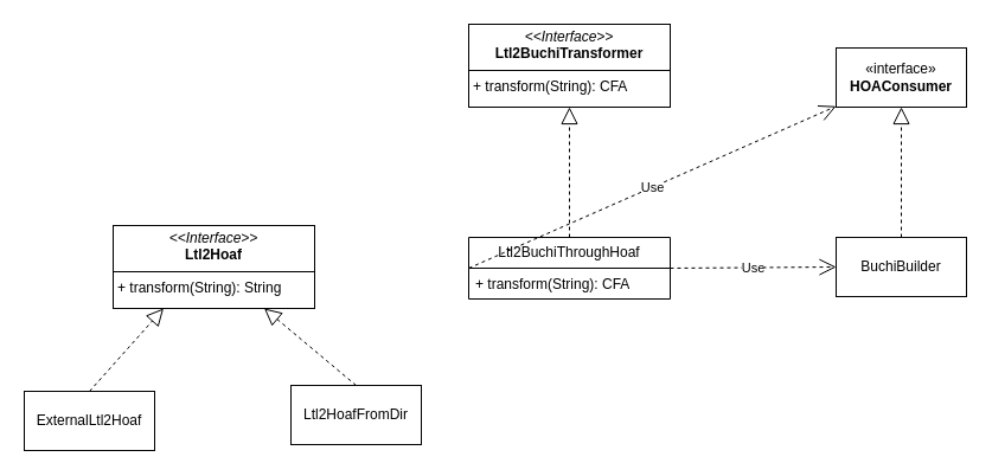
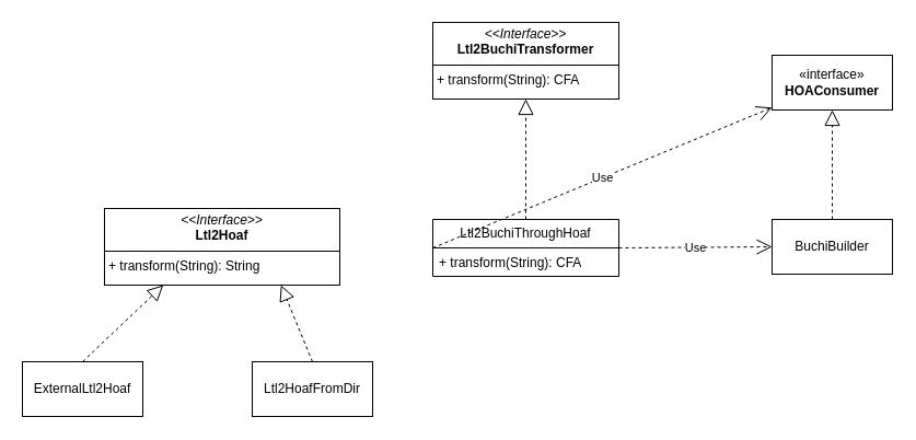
  <mxCell id="0" />
  <mxCell id="1" parent="0" />
  <mxCell id="2" value="&lt;p style=&quot;margin:0px;margin-top:4px;text-align:center;&quot;&gt;&lt;i&gt;&amp;lt;&amp;lt;Interface&amp;gt;&amp;gt;&lt;/i&gt;&lt;br&gt;&lt;b&gt;Ltl2BuchiTransformer&lt;/b&gt;&lt;/p&gt;&lt;hr size=&quot;1&quot; style=&quot;border-style:solid;&quot;&gt;&lt;p style=&quot;margin:0px;margin-left:4px;&quot;&gt;+ transform(String): CFA&lt;/p&gt;" style="verticalAlign=top;align=left;overflow=fill;html=1;whiteSpace=wrap;" parent="1" vertex="1"><mxGeometry x="395" y="20" width="170" height="70" as="geometry" /></mxCell>
  <mxCell id="3" value="Ltl2BuchiThroughHoaf" style="swimlane;fontStyle=0;childLayout=stackLayout;horizontal=1;startSize=26;fillColor=none;horizontalStack=0;resizeParent=1;resizeParentMax=0;resizeLast=0;collapsible=1;marginBottom=0;whiteSpace=wrap;html=1;" parent="1" vertex="1"><mxGeometry x="395" y="200" width="170" height="52" as="geometry" /></mxCell>
  <mxCell id="4" value="+ transform(String): CFA" style="text;strokeColor=none;fillColor=none;align=left;verticalAlign=top;spacingLeft=4;spacingRight=4;overflow=hidden;rotatable=0;points=[[0,0.5],[1,0.5]];portConstraint=eastwest;whiteSpace=wrap;html=1;" parent="3" vertex="1"><mxGeometry y="26" width="170" height="26" as="geometry" /></mxCell>
  <mxCell id="5" value="" style="endArrow=block;dashed=1;endFill=0;endSize=12;html=1;rounded=0;exitX=0.5;exitY=0;exitDx=0;exitDy=0;entryX=0.5;entryY=1;entryDx=0;entryDy=0;" parent="1" source="3" target="2" edge="1"><mxGeometry width="160" relative="1" as="geometry"><mxPoint x="415" y="90" as="sourcePoint" /><mxPoint x="575" y="90" as="targetPoint" /></mxGeometry></mxCell>
  <mxCell id="6" value="BuchiBuilder" style="html=1;whiteSpace=wrap;" parent="1" vertex="1"><mxGeometry x="705" y="200" width="110" height="50" as="geometry" /></mxCell>
- <mxCell id="7" value="«interface»&lt;br&gt;&lt;b&gt;HOAConsumer&lt;/b&gt;" style="html=1;whiteSpace=wrap;" parent="1" vertex="1"><mxGeometry x="705" y="40" width="110" height="50" as="geometry" /></mxCell>
+ <mxCell id="7" value="«interface»&lt;br&gt;&lt;b&gt;HOAConsumer&lt;/b&gt;" style="html=1;whiteSpace=wrap;" parent="1" vertex="1"><mxGeometry x="705" y="50" width="110" height="50" as="geometry" /></mxCell>
  <mxCell id="8" value="Use" style="endArrow=open;endSize=12;dashed=1;html=1;rounded=0;exitX=1;exitY=0.5;exitDx=0;exitDy=0;entryX=0;entryY=0.5;entryDx=0;entryDy=0;" parent="1" source="3" target="6" edge="1"><mxGeometry width="160" relative="1" as="geometry"><mxPoint x="415" y="90" as="sourcePoint" /><mxPoint x="575" y="90" as="targetPoint" /></mxGeometry></mxCell>
  <mxCell id="9" value="" style="endArrow=block;dashed=1;endFill=0;endSize=12;html=1;rounded=0;exitX=0.5;exitY=0;exitDx=0;exitDy=0;entryX=0.5;entryY=1;entryDx=0;entryDy=0;" parent="1" source="6" target="7" edge="1"><mxGeometry width="160" relative="1" as="geometry"><mxPoint x="490" y="210" as="sourcePoint" /><mxPoint x="490" y="100" as="targetPoint" /></mxGeometry></mxCell>
- <mxCell id="10" value="&lt;p style=&quot;margin:0px;margin-top:4px;text-align:center;&quot;&gt;&lt;i&gt;&amp;lt;&amp;lt;Interface&amp;gt;&amp;gt;&lt;/i&gt;&lt;br&gt;&lt;b&gt;Ltl2Hoaf&lt;/b&gt;&lt;/p&gt;&lt;hr size=&quot;1&quot; style=&quot;border-style:solid;&quot;&gt;&lt;p style=&quot;margin:0px;margin-left:4px;&quot;&gt;+ transform(String): String&lt;/p&gt;" style="verticalAlign=top;align=left;overflow=fill;html=1;whiteSpace=wrap;" parent="1" vertex="1"><mxGeometry x="95" y="190" width="170" height="70" as="geometry" /></mxCell>
+ <mxCell id="10" value="&lt;p style=&quot;margin:0px;margin-top:4px;text-align:center;&quot;&gt;&lt;i&gt;&amp;lt;&amp;lt;Interface&amp;gt;&amp;gt;&lt;/i&gt;&lt;br&gt;&lt;b&gt;Ltl2Hoaf&lt;/b&gt;&lt;/p&gt;&lt;hr size=&quot;1&quot; style=&quot;border-style:solid;&quot;&gt;&lt;p style=&quot;margin:0px;margin-left:4px;&quot;&gt;+ transform(String): String&lt;/p&gt;" style="verticalAlign=top;align=left;overflow=fill;html=1;whiteSpace=wrap;" parent="1" vertex="1"><mxGeometry x="95" y="190" width="215" height="70" as="geometry" /></mxCell>
  <mxCell id="11" value="Use" style="endArrow=open;endSize=12;dashed=1;html=1;rounded=0;exitX=0;exitY=0.5;exitDx=0;exitDy=0;" parent="1" source="3" target="7" edge="1"><mxGeometry width="160" relative="1" as="geometry"><mxPoint x="575" y="236" as="sourcePoint" /><mxPoint x="715" y="235" as="targetPoint" /></mxGeometry></mxCell>
  <mxCell id="12" value="ExternalLtl2Hoaf" style="html=1;whiteSpace=wrap;" vertex="1" parent="1"><mxGeometry x="20" y="330" width="110" height="50" as="geometry" /></mxCell>
- <mxCell id="13" value="Ltl2HoafFromDir" style="html=1;whiteSpace=wrap;" vertex="1" parent="1"><mxGeometry x="245" y="325" width="110" height="50" as="geometry" /></mxCell>
+ <mxCell id="13" value="Ltl2HoafFromDir" style="html=1;whiteSpace=wrap;" vertex="1" parent="1"><mxGeometry x="230" y="330" width="110" height="50" as="geometry" /></mxCell>
  <mxCell id="14" value="" style="endArrow=block;dashed=1;endFill=0;endSize=12;html=1;rounded=0;entryX=0.25;entryY=1;entryDx=0;entryDy=0;exitX=0.5;exitY=0;exitDx=0;exitDy=0;" edge="1" parent="1" source="12" target="10"><mxGeometry width="160" relative="1" as="geometry"><mxPoint x="-150" y="100" as="sourcePoint" /><mxPoint x="-82" y="40" as="targetPoint" /></mxGeometry></mxCell>
  <mxCell id="15" value="" style="endArrow=block;dashed=1;endFill=0;endSize=12;html=1;rounded=0;entryX=0.75;entryY=1;entryDx=0;entryDy=0;exitX=0.5;exitY=0;exitDx=0;exitDy=0;" edge="1" parent="1" source="13" target="10"><mxGeometry width="160" relative="1" as="geometry"><mxPoint x="85" y="340" as="sourcePoint" /><mxPoint x="148" y="270" as="targetPoint" /></mxGeometry></mxCell>
